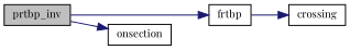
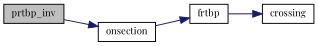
  digraph {
    fontname="Playfair Display"
    rankdir=LR
    node [color=black fillcolor=white fontname="Playfair Display" fontsize=10 shape=record style=filled]
    edge [color=midnightblue fontname="Playfair Display" fontsize=10 labelfontname=FreeSans labelfontsize=10 style=solid]
    n1 [fillcolor=grey75 fontcolor=black height=0.2 label=prtbp_inv width=0.4]
    n2 [height=0.2 label=frtbp width=0.4]
    n3 [height=0.2 label=onsection width=0.4]
    n4 [height=0.2 label=crossing width=0.4]
-   n1 -> n2
+   n3 -> n2
    n1 -> n3
    n2 -> n4
  }
